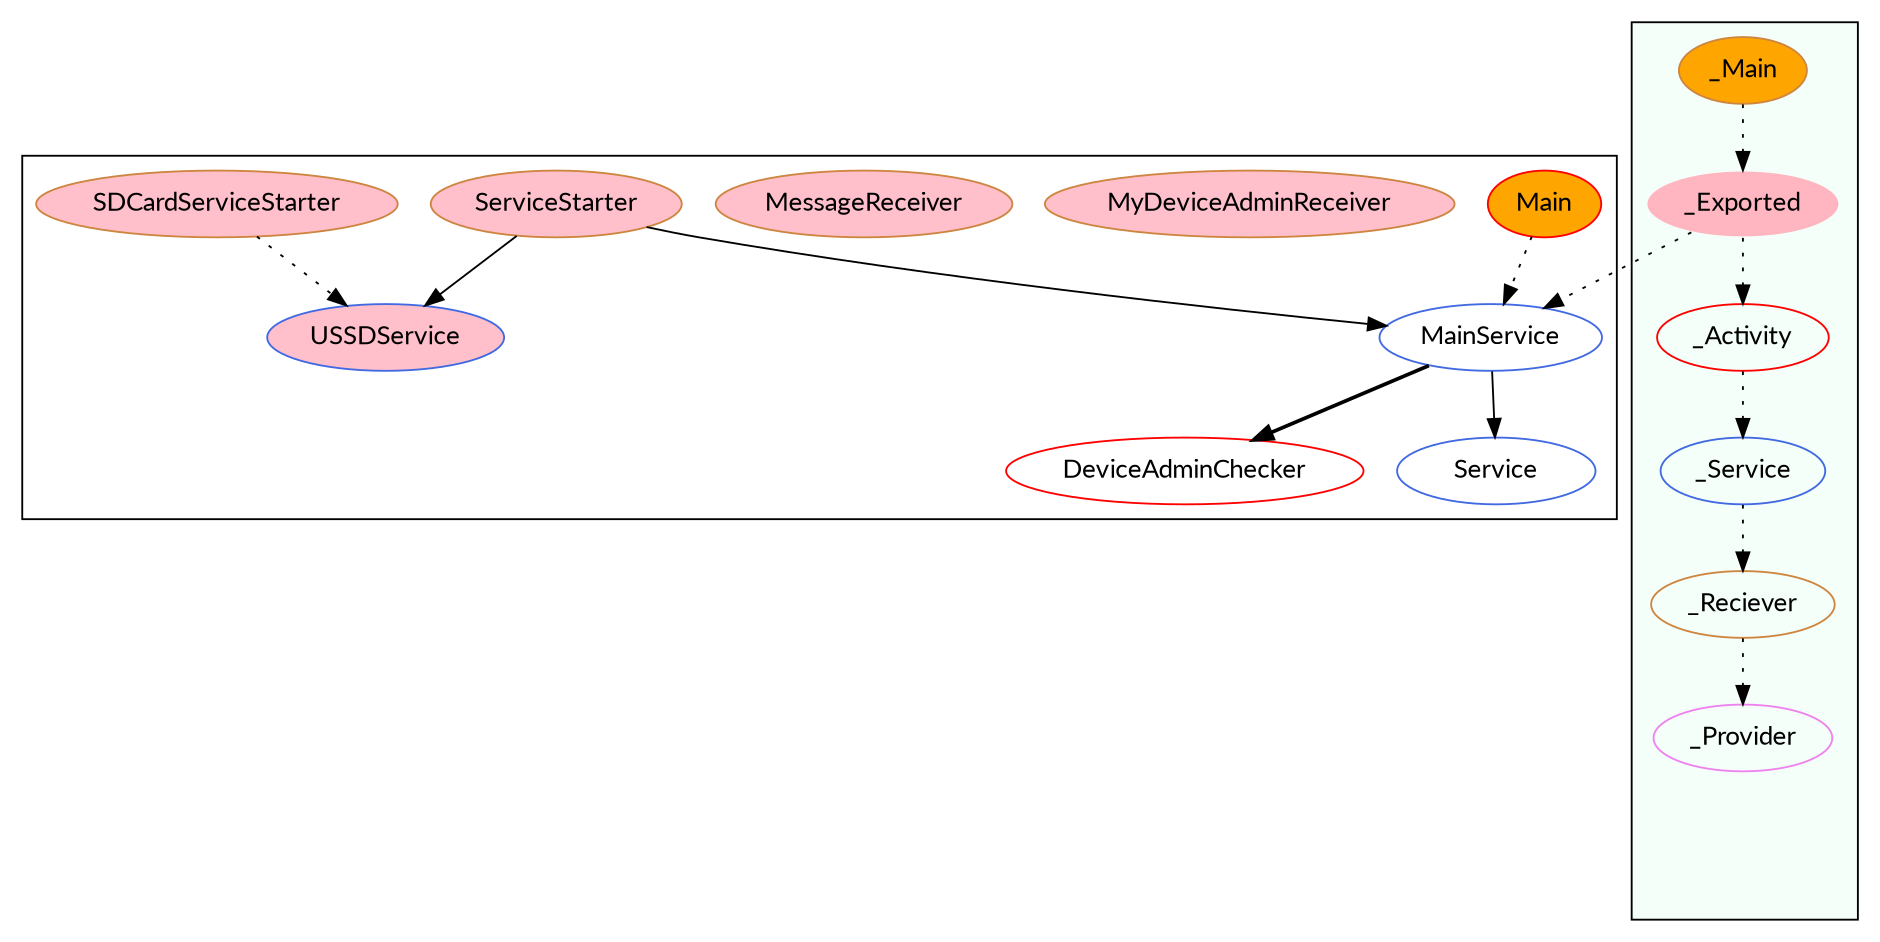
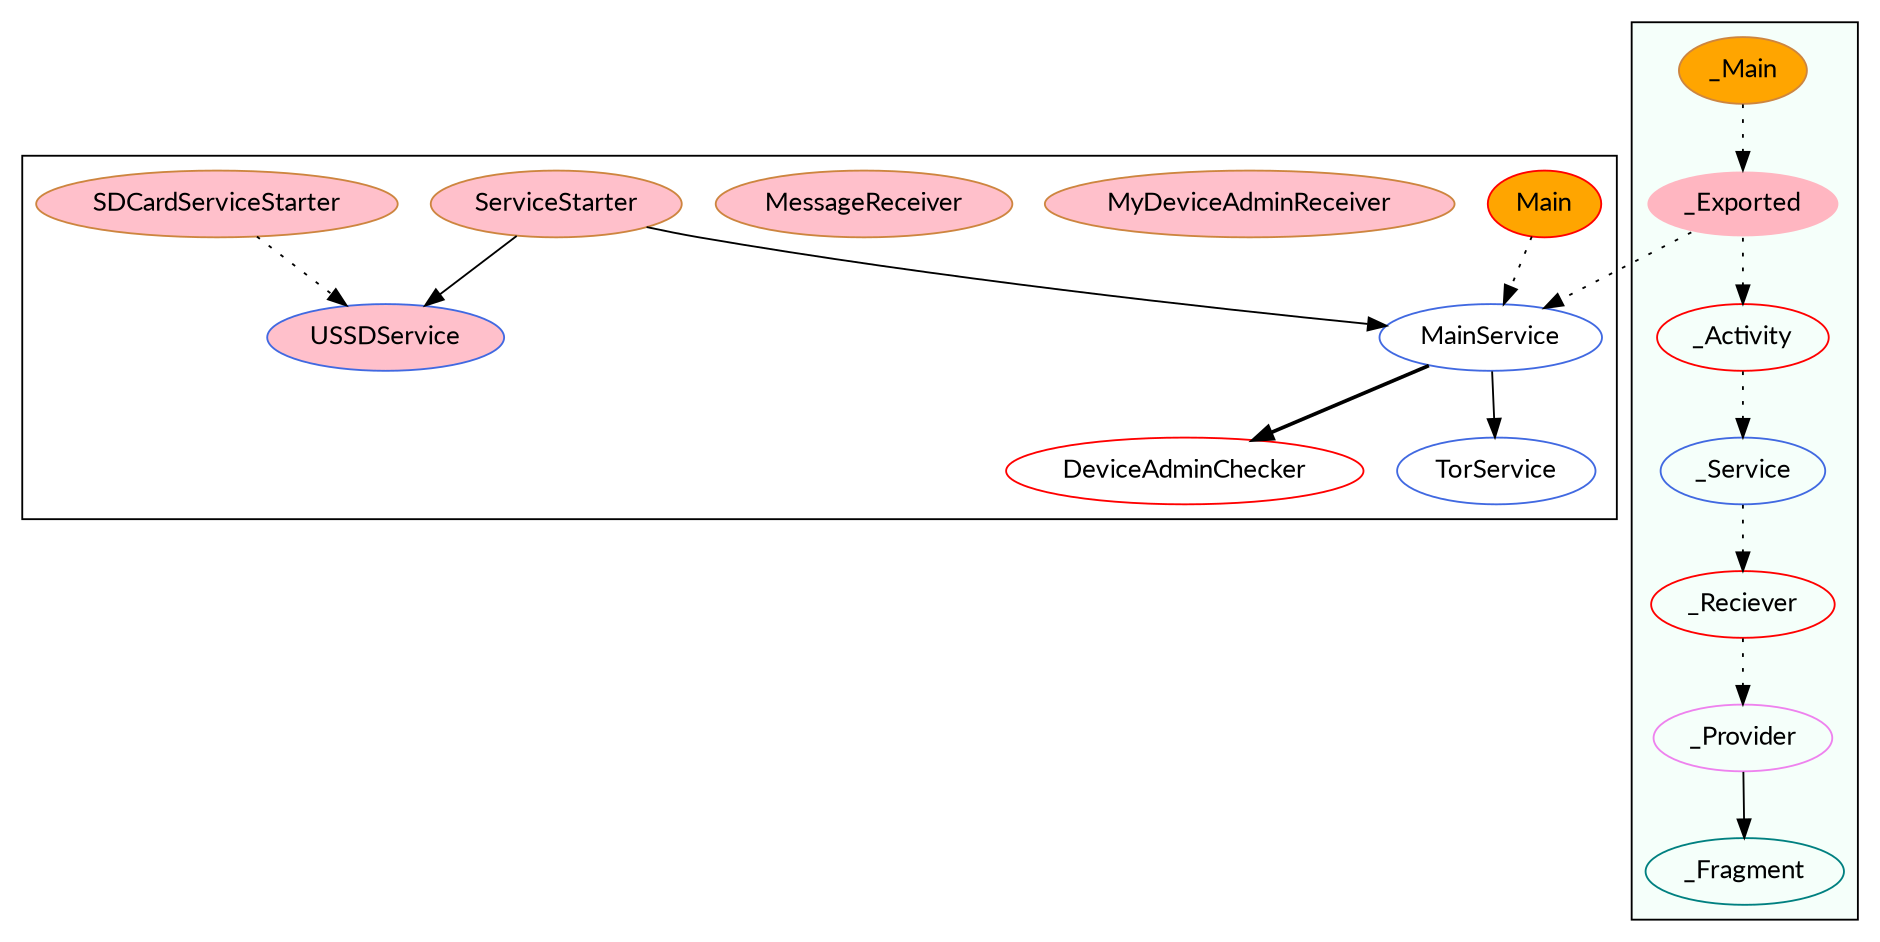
  digraph {
    fontname=Lato
    node [color=peru fontname=Lato]
    edge [fontname=Lato style=dotted]
    _Activity [color=red]
    _Service [color=royalblue]
-   _Reciever
+   _Reciever [color=red]
    _Provider [color=violet]
+   _Fragment [color=teal]
    _Main [fillcolor=orange style=filled]
    _Exported [color=mintcream fillcolor=lightpink style=filled]
    DeviceAdminChecker [color=red]
    Main [color=red fillcolor=orange style=filled]
    MainService [color=royalblue]
-   TorService [color=royalblue label=Service]
+   TorService [color=royalblue]
    USSDService [color=royalblue fillcolor=pink style=filled]
    MyDeviceAdminReceiver [fillcolor=pink style=filled]
    MessageReceiver [fillcolor=pink style=filled]
    ServiceStarter [fillcolor=pink style=filled]
    SDCardServiceStarter [fillcolor=pink style=filled]
    subgraph cluster_1 {
      bgcolor=mintcream
      _Activity
      _Service
      _Reciever
      _Provider
+     _Fragment
      _Main
      _Exported
    }
    subgraph cluster_2 {
      DeviceAdminChecker
      Main
      MainService
      TorService
      USSDService
      MyDeviceAdminReceiver
      MessageReceiver
      ServiceStarter
      SDCardServiceStarter
    }
    _Activity -> _Service
    _Service -> _Reciever
    _Reciever -> _Provider
+   _Provider -> _Fragment [style=solid]
    _Main -> _Exported
    _Exported -> _Activity
    _Exported -> MainService
    Main -> MainService
    MainService -> DeviceAdminChecker [style=bold]
    MainService -> TorService [style=solid]
    ServiceStarter -> MainService [style=solid]
    ServiceStarter -> USSDService [style=solid]
    SDCardServiceStarter -> USSDService
  }
